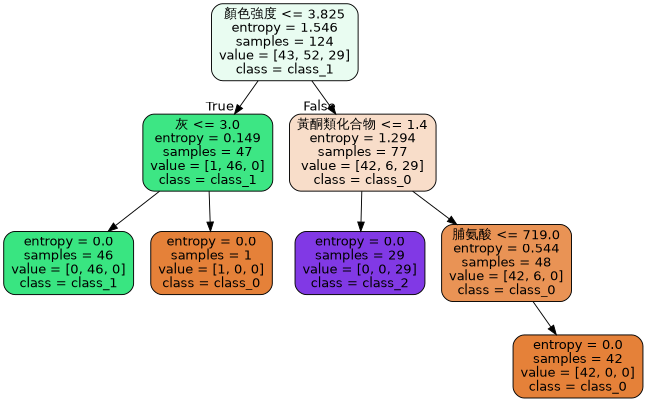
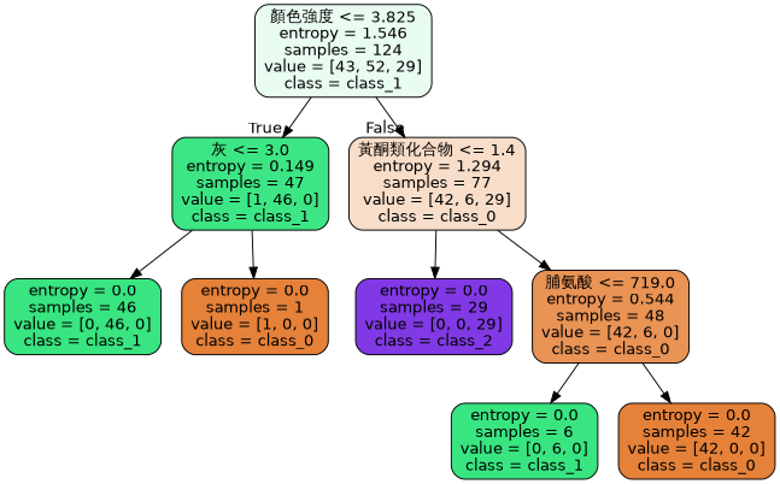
  digraph {
    node [color=black fillcolor="#39e581" fontname=helvetica shape=box style="filled, rounded"]
    edge [fontname=helvetica]
    n1 [fillcolor="#e9fcf1" label="顏色強度 <= 3.825\nentropy = 1.546\nsamples = 124\nvalue = [43, 52, 29]\nclass = class_1"]
    n2 [fillcolor="#3de684" label="灰 <= 3.0\nentropy = 0.149\nsamples = 47\nvalue = [1, 46, 0]\nclass = class_1"]
    n3 [fillcolor="#f8ddc9" label="黃酮類化合物 <= 1.4\nentropy = 1.294\nsamples = 77\nvalue = [42, 6, 29]\nclass = class_0"]
    n4 [label="entropy = 0.0\nsamples = 46\nvalue = [0, 46, 0]\nclass = class_1"]
    n5 [fillcolor="#e58139" label="entropy = 0.0\nsamples = 1\nvalue = [1, 0, 0]\nclass = class_0"]
    n6 [fillcolor="#8139e5" label="entropy = 0.0\nsamples = 29\nvalue = [0, 0, 29]\nclass = class_2"]
    n7 [fillcolor="#e99355" label="脯氨酸 <= 719.0\nentropy = 0.544\nsamples = 48\nvalue = [42, 6, 0]\nclass = class_0"]
+   n8 [label="entropy = 0.0\nsamples = 6\nvalue = [0, 6, 0]\nclass = class_1"]
    n9 [fillcolor="#e58139" label="entropy = 0.0\nsamples = 42\nvalue = [42, 0, 0]\nclass = class_0"]
    n1 -> n2 [headlabel=True labelangle=45 labeldistance=2.5]
    n1 -> n3 [headlabel=False labelangle=-45 labeldistance=2.5]
    n2 -> n4
    n2 -> n5
    n3 -> n6
    n3 -> n7
+   n7 -> n8
    n7 -> n9
  }
